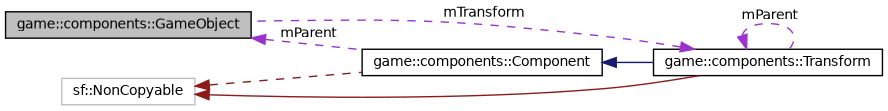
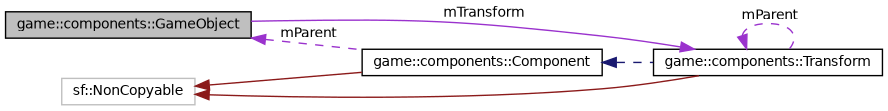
  digraph {
    rankdir=LR
    node [color=black fillcolor=white fontname=Helvetica fontsize=10 shape=record style=filled]
    edge [color=darkorchid3 dir=back fontname=Helvetica fontsize=10 labelfontname=Helvetica labelfontsize=10 style=dashed]
    n1 [fillcolor=grey75 fontcolor=black height=0.2 label="game::components::GameObject" width=0.4]
    n2 [height=0.2 label="game::components::Component" width=0.4]
    n3 [height=0.2 label="game::components::Transform" width=0.4]
    n4 [color=grey75 height=0.2 label="sf::NonCopyable" width=0.4]
    n1 -> n2 [label=" mParent"]
-   n2 -> n3 [color=midnightblue style=solid]
-   n3 -> n1 [label=" mTransform"]
+   n2 -> n3 [color=midnightblue]
+   n3 -> n1 [label=" mTransform" style=solid]
    n3 -> n3 [label=" mParent"]
-   n4 -> n2 [color=firebrick4]
+   n4 -> n2 [color=firebrick4 style=solid]
    n4 -> n3 [color=firebrick4 style=solid]
  }
